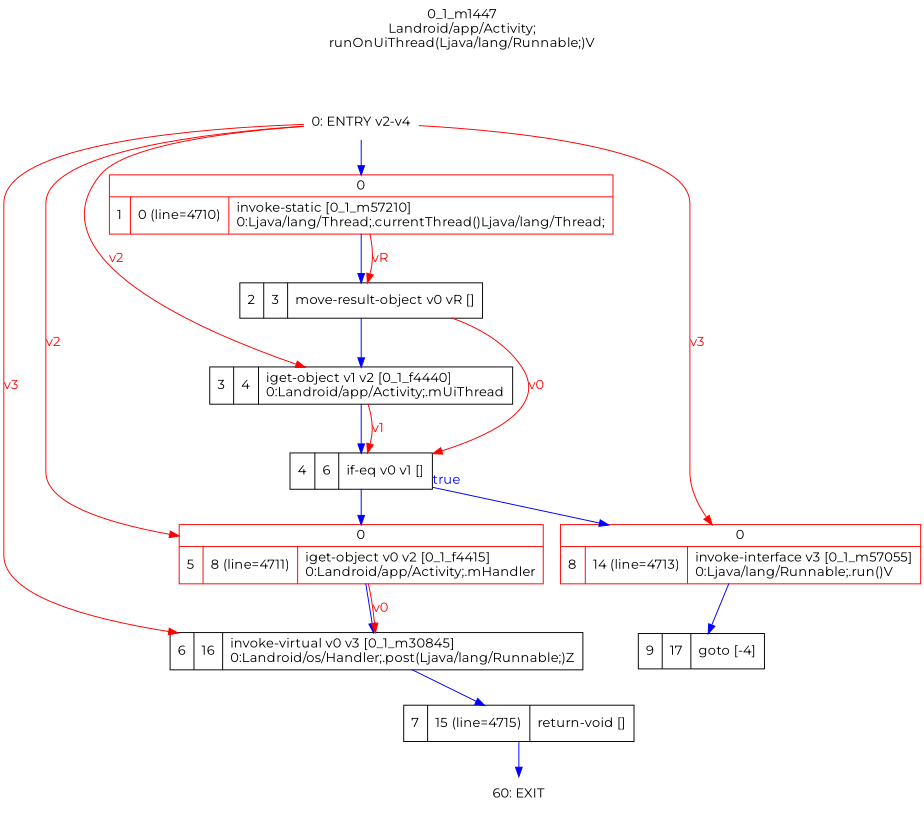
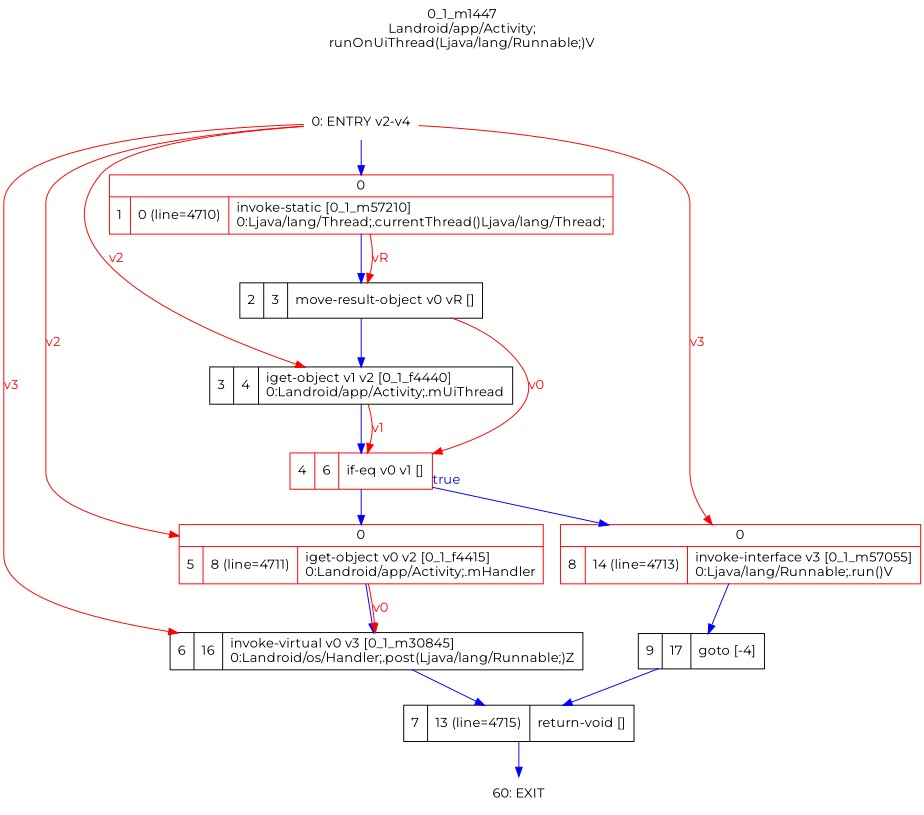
  digraph {
    fontname=Montserrat
    label="0_1_m1447\nLandroid/app/Activity;\nrunOnUiThread(Ljava/lang/Runnable;)V"
    labelloc=t
    rankdir=UD
    node [fontname=Montserrat shape=record]
    edge [color=blue fontcolor=blue fontname=Montserrat weight=100]
    n1 [label="0: ENTRY v2-v4" shape=plaintext]
    n2 [color=red label="{0|{1|0 (line=4710)|invoke-static [0_1_m57210]\l0:Ljava/lang/Thread;.currentThread()Ljava/lang/Thread;\l}}"]
    n3 [label="3|4|iget-object v1 v2 [0_1_f4440]\l0:Landroid/app/Activity;.mUiThread\l"]
    n4 [color=red label="{0|{5|8 (line=4711)|iget-object v0 v2 [0_1_f4415]\l0:Landroid/app/Activity;.mHandler\l}}"]
    n5 [label="6|16|invoke-virtual v0 v3 [0_1_m30845]\l0:Landroid/os/Handler;.post(Ljava/lang/Runnable;)Z\l"]
    n6 [color=red label="{0|{8|14 (line=4713)|invoke-interface v3 [0_1_m57055]\l0:Ljava/lang/Runnable;.run()V\l}}"]
    n7 [label="2|3|move-result-object v0 vR []\l"]
-   n8 [label="4|6|if-eq v0 v1 []\l"]
-   n9 [label="7|15 (line=4715)|return-void []\l"]
+   n8 [label="4|6|if-eq v0 v1 []\l" color=red]
+   n9 [label="7|13 (line=4715)|return-void []\l"]
    n10 [label="9|17|goto [-4]\l"]
    n11 [label="60: EXIT" shape=plaintext]
    n1 -> n2
    n1 -> n3 [color=red fontcolor=red label=v2 weight=""]
    n1 -> n4 [color=red fontcolor=red label=v2 weight=""]
    n1 -> n5 [color=red fontcolor=red label=v3 weight=""]
    n1 -> n6 [color=red fontcolor=red label=v3 weight=""]
    n2 -> n7
    n2 -> n7 [color=red fontcolor=red label=vR weight=""]
    n3 -> n8
    n3 -> n8 [color=red fontcolor=red label=v1 weight=""]
    n4 -> n5
    n4 -> n5 [color=red fontcolor=red label=v0 weight=""]
    n5 -> n9
    n6 -> n10
    n7 -> n3
    n7 -> n8 [color=red fontcolor=red label=v0 weight=""]
    n8 -> n4
    n8 -> n6 [taillabel=true weight=10]
    n9 -> n11
+   n10 -> n9
  }
